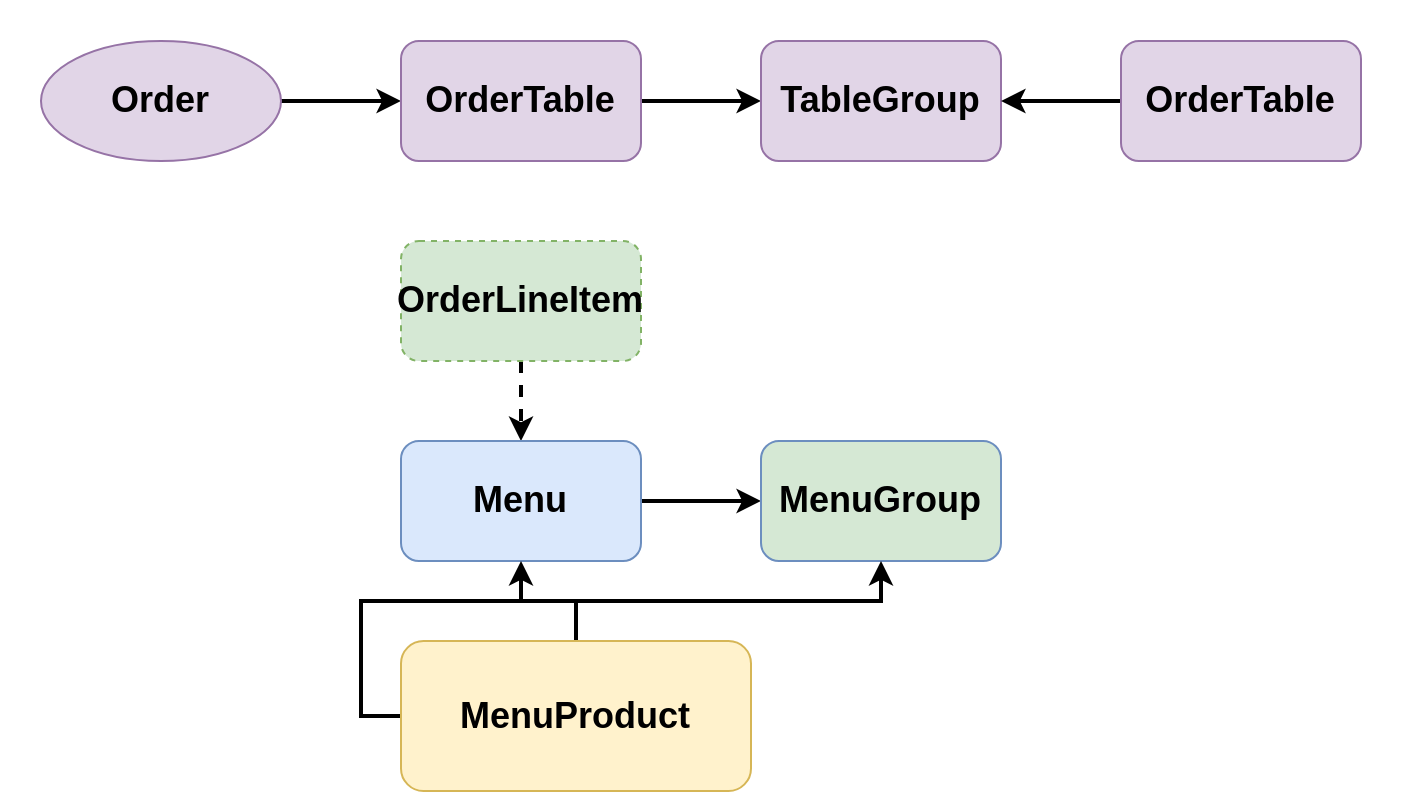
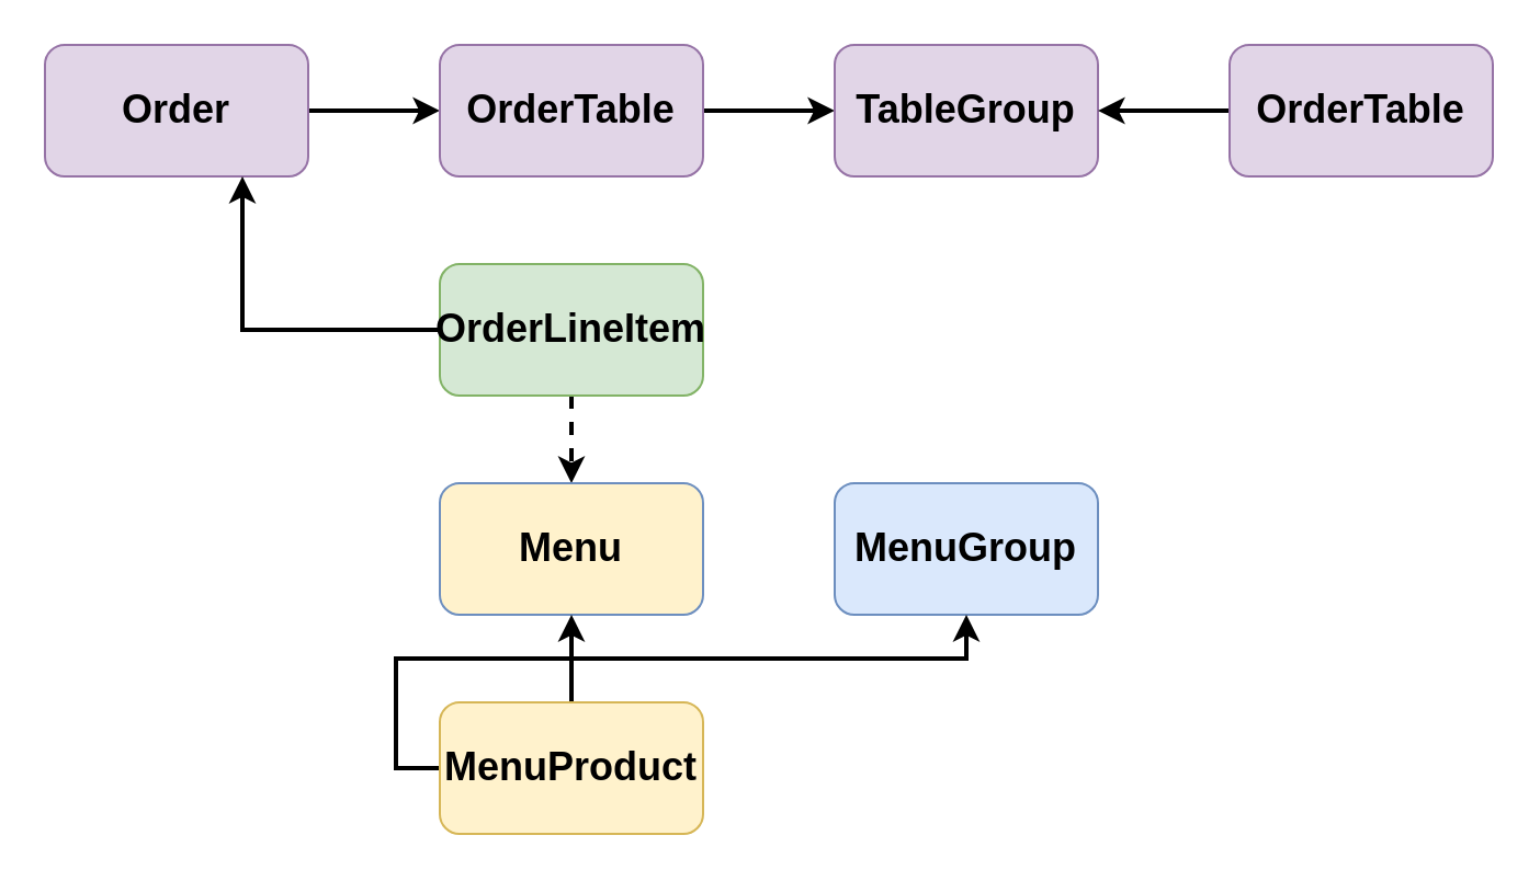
  <mxCell id="0" />
  <mxCell id="1" parent="0" />
  <mxCell id="2" style="edgeStyle=orthogonalEdgeStyle;rounded=0;orthogonalLoop=1;jettySize=auto;html=1;exitX=1;exitY=0.5;exitDx=0;exitDy=0;entryX=0;entryY=0.5;entryDx=0;entryDy=0;strokeWidth=2;" edge="1" parent="1" source="3" target="5"><mxGeometry relative="1" as="geometry"><mxPoint x="200" y="50" as="targetPoint" /></mxGeometry></mxCell>
- <mxCell id="3" value="&lt;b&gt;&lt;font style=&quot;font-size: 18px&quot;&gt;Order&lt;/font&gt;&lt;/b&gt;" style="ellipse;whiteSpace=wrap;html=1;fillColor=#e1d5e7;strokeColor=#9673a6;" vertex="1" parent="1"><mxGeometry x="20" y="20" width="120" height="60" as="geometry" /></mxCell>
+ <mxCell id="3" value="&lt;b&gt;&lt;font style=&quot;font-size: 18px&quot;&gt;Order&lt;/font&gt;&lt;/b&gt;" style="rounded=1;whiteSpace=wrap;html=1;fillColor=#e1d5e7;strokeColor=#9673a6;" vertex="1" parent="1"><mxGeometry x="20" y="20" width="120" height="60" as="geometry" /></mxCell>
  <mxCell id="4" style="edgeStyle=orthogonalEdgeStyle;rounded=0;orthogonalLoop=1;jettySize=auto;html=1;exitX=1;exitY=0.5;exitDx=0;exitDy=0;entryX=0;entryY=0.5;entryDx=0;entryDy=0;strokeWidth=2;" edge="1" parent="1" source="5" target="6"><mxGeometry relative="1" as="geometry" /></mxCell>
  <mxCell id="5" value="&lt;b&gt;&lt;font style=&quot;font-size: 18px&quot;&gt;OrderTable&lt;br&gt;&lt;/font&gt;&lt;/b&gt;" style="rounded=1;whiteSpace=wrap;html=1;fillColor=#e1d5e7;strokeColor=#9673a6;" vertex="1" parent="1"><mxGeometry x="200" y="20" width="120" height="60" as="geometry" /></mxCell>
  <mxCell id="6" value="&lt;b&gt;&lt;font style=&quot;font-size: 18px&quot;&gt;TableGroup&lt;br&gt;&lt;/font&gt;&lt;/b&gt;" style="rounded=1;whiteSpace=wrap;html=1;fillColor=#e1d5e7;strokeColor=#9673a6;" vertex="1" parent="1"><mxGeometry x="380" y="20" width="120" height="60" as="geometry" /></mxCell>
  <mxCell id="7" style="edgeStyle=orthogonalEdgeStyle;rounded=0;orthogonalLoop=1;jettySize=auto;html=1;exitX=0;exitY=0.5;exitDx=0;exitDy=0;entryX=1;entryY=0.5;entryDx=0;entryDy=0;strokeWidth=2;" edge="1" parent="1" source="8" target="6"><mxGeometry relative="1" as="geometry" /></mxCell>
  <mxCell id="8" value="&lt;b&gt;&lt;font style=&quot;font-size: 18px&quot;&gt;OrderTable&lt;/font&gt;&lt;/b&gt;" style="rounded=1;whiteSpace=wrap;html=1;fillColor=#e1d5e7;strokeColor=#9673a6;" vertex="1" parent="1"><mxGeometry x="560" y="20" width="120" height="60" as="geometry" /></mxCell>
+ <mxCell id="9" style="edgeStyle=orthogonalEdgeStyle;rounded=0;orthogonalLoop=1;jettySize=auto;html=1;exitX=0;exitY=0.5;exitDx=0;exitDy=0;entryX=0.75;entryY=1;entryDx=0;entryDy=0;strokeWidth=2;" edge="1" parent="1" source="11" target="3"><mxGeometry relative="1" as="geometry" /></mxCell>
  <mxCell id="10" value="" style="edgeStyle=orthogonalEdgeStyle;rounded=0;orthogonalLoop=1;jettySize=auto;html=1;strokeWidth=2;dashed=1;" edge="1" parent="1" source="11" target="13"><mxGeometry relative="1" as="geometry" /></mxCell>
- <mxCell id="11" value="&lt;b&gt;&lt;font style=&quot;font-size: 18px&quot;&gt;OrderLineItem&lt;br&gt;&lt;/font&gt;&lt;/b&gt;" style="rounded=1;whiteSpace=wrap;html=1;fillColor=#d5e8d4;strokeColor=#82b366;dashed=1;" vertex="1" parent="1"><mxGeometry x="200" y="120" width="120" height="60" as="geometry" /></mxCell>
- <mxCell id="12" value="" style="edgeStyle=orthogonalEdgeStyle;rounded=0;orthogonalLoop=1;jettySize=auto;html=1;strokeWidth=2;" edge="1" parent="1" source="13" target="14"><mxGeometry relative="1" as="geometry" /></mxCell>
- <mxCell id="13" value="&lt;b&gt;&lt;font style=&quot;font-size: 18px&quot;&gt;Menu&lt;br&gt;&lt;/font&gt;&lt;/b&gt;" style="rounded=1;whiteSpace=wrap;html=1;fillColor=#dae8fc;strokeColor=#6c8ebf;" vertex="1" parent="1"><mxGeometry x="200" y="220" width="120" height="60" as="geometry" /></mxCell>
- <mxCell id="14" value="&lt;b&gt;&lt;font style=&quot;font-size: 18px&quot;&gt;MenuGroup&lt;br&gt;&lt;/font&gt;&lt;/b&gt;" style="rounded=1;whiteSpace=wrap;html=1;fillColor=#d5e8d4;strokeColor=#6c8ebf;" vertex="1" parent="1"><mxGeometry x="380" y="220" width="120" height="60" as="geometry" /></mxCell>
+ <mxCell id="11" value="&lt;b&gt;&lt;font style=&quot;font-size: 18px&quot;&gt;OrderLineItem&lt;br&gt;&lt;/font&gt;&lt;/b&gt;" style="rounded=1;whiteSpace=wrap;html=1;fillColor=#d5e8d4;strokeColor=#82b366;" vertex="1" parent="1"><mxGeometry x="200" y="120" width="120" height="60" as="geometry" /></mxCell>
+ <mxCell id="13" value="&lt;b&gt;&lt;font style=&quot;font-size: 18px&quot;&gt;Menu&lt;br&gt;&lt;/font&gt;&lt;/b&gt;" style="rounded=1;whiteSpace=wrap;html=1;fillColor=#fff2cc;strokeColor=#6c8ebf;" vertex="1" parent="1"><mxGeometry x="200" y="220" width="120" height="60" as="geometry" /></mxCell>
+ <mxCell id="14" value="&lt;b&gt;&lt;font style=&quot;font-size: 18px&quot;&gt;MenuGroup&lt;br&gt;&lt;/font&gt;&lt;/b&gt;" style="rounded=1;whiteSpace=wrap;html=1;fillColor=#dae8fc;strokeColor=#6c8ebf;" vertex="1" parent="1"><mxGeometry x="380" y="220" width="120" height="60" as="geometry" /></mxCell>
  <mxCell id="15" value="" style="edgeStyle=orthogonalEdgeStyle;rounded=0;orthogonalLoop=1;jettySize=auto;html=1;strokeWidth=2;" edge="1" parent="1" source="17" target="13"><mxGeometry relative="1" as="geometry" /></mxCell>
  <mxCell id="16" style="edgeStyle=orthogonalEdgeStyle;rounded=0;orthogonalLoop=1;jettySize=auto;html=1;exitX=0;exitY=0.5;exitDx=0;exitDy=0;strokeWidth=2;" edge="1" parent="1" source="17" target="14"><mxGeometry relative="1" as="geometry" /></mxCell>
- <mxCell id="17" value="&lt;b&gt;&lt;font style=&quot;font-size: 18px&quot;&gt;MenuProduct&lt;br&gt;&lt;/font&gt;&lt;/b&gt;" style="rounded=1;whiteSpace=wrap;html=1;fillColor=#fff2cc;strokeColor=#d6b656;" vertex="1" parent="1"><mxGeometry x="200" y="320" width="175" height="75" as="geometry" /></mxCell>
+ <mxCell id="17" value="&lt;b&gt;&lt;font style=&quot;font-size: 18px&quot;&gt;MenuProduct&lt;br&gt;&lt;/font&gt;&lt;/b&gt;" style="rounded=1;whiteSpace=wrap;html=1;fillColor=#fff2cc;strokeColor=#d6b656;" vertex="1" parent="1"><mxGeometry x="200" y="320" width="120" height="60" as="geometry" /></mxCell>
